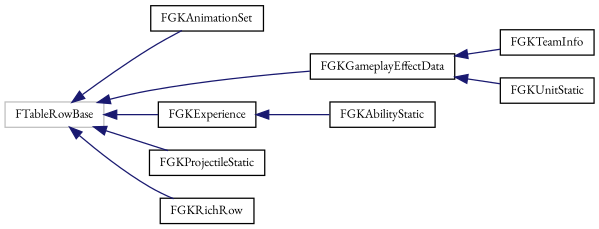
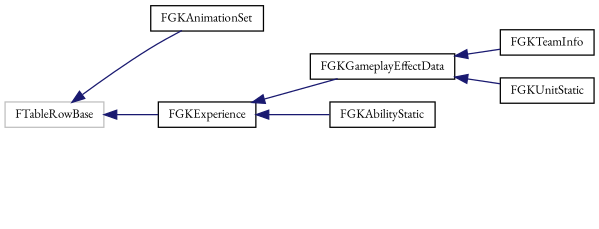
  digraph {
    fontname="EB Garamond"
    rankdir=LR
    node [color=black fillcolor=white fontname="EB Garamond" fontsize=10 shape=record style=filled]
    edge [color=midnightblue dir=back fontname="EB Garamond" fontsize=10 labelfontname=Helvetica labelfontsize=10 style=solid]
    n1 [color=grey75 height=0.2 label=FTableRowBase width=0.4]
    n2 [height=0.2 label=FGKAnimationSet width=0.4]
    n3 [height=0.2 label=FGKExperience width=0.4]
    n4 [height=0.2 label=FGKGameplayEffectData width=0.4]
-   n5 [height=0.2 label=FGKProjectileStatic width=0.4]
-   n6 [height=0.2 label=FGKRichRow width=0.4]
    n7 [height=0.2 label=FGKAbilityStatic width=0.4]
    n8 [height=0.2 label=FGKTeamInfo width=0.4]
    n9 [height=0.2 label=FGKUnitStatic width=0.4]
    n1 -> n2
    n1 -> n3
-   n1 -> n4
-   n1 -> n5
-   n1 -> n6
+   n3 -> n4
    n3 -> n7
    n4 -> n8
    n4 -> n9
  }
